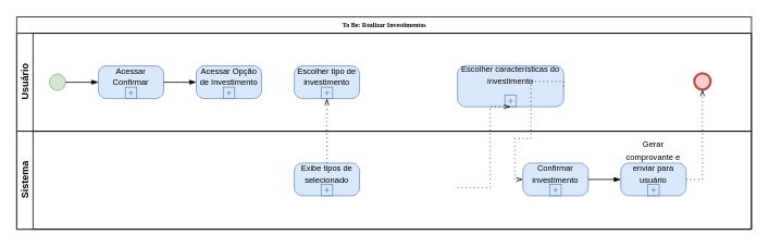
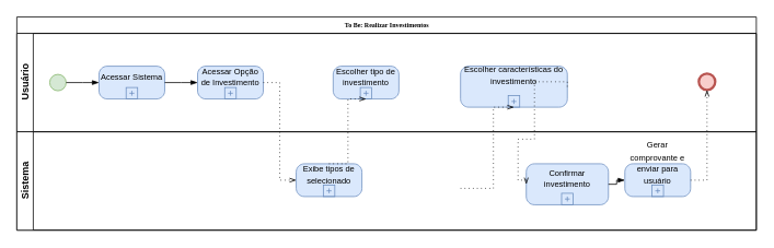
  <mxCell id="0" />
  <mxCell id="1" parent="0" />
  <mxCell id="2" value="To Be: Realizar Investimentos" style="swimlane;html=1;childLayout=stackLayout;horizontal=1;startSize=20;horizontalStack=0;rounded=0;shadow=0;labelBackgroundColor=none;strokeWidth=1;fontFamily=Verdana;fontSize=8;align=center;" parent="1" vertex="1"><mxGeometry x="20" y="20" width="900" height="260" as="geometry" /></mxCell>
  <mxCell id="3" value="Usuário" style="swimlane;html=1;startSize=20;horizontal=0;" parent="2" vertex="1"><mxGeometry y="20" width="900" height="120" as="geometry" /></mxCell>
- <mxCell id="4" value="&lt;font style=&quot;font-size: 10px;&quot;&gt;Acessar Confirmar&lt;/font&gt;&lt;div&gt;&lt;font style=&quot;font-size: 10px;&quot;&gt;&lt;br&gt;&lt;/font&gt;&lt;/div&gt;" style="points=[[0.25,0,0],[0.5,0,0],[0.75,0,0],[1,0.25,0],[1,0.5,0],[1,0.75,0],[0.75,1,0],[0.5,1,0],[0.25,1,0],[0,0.75,0],[0,0.5,0],[0,0.25,0]];shape=mxgraph.bpmn.task;whiteSpace=wrap;rectStyle=rounded;size=10;html=1;container=1;expand=0;collapsible=0;taskMarker=abstract;isLoopSub=1;fillColor=#dae8fc;strokeColor=#6c8ebf;" vertex="1" parent="3"><mxGeometry x="100" y="40" width="80" height="40" as="geometry" /></mxCell>
+ <mxCell id="4" value="&lt;font style=&quot;font-size: 10px;&quot;&gt;Acessar Sistema&lt;/font&gt;&lt;div&gt;&lt;font style=&quot;font-size: 10px;&quot;&gt;&lt;br&gt;&lt;/font&gt;&lt;/div&gt;" style="points=[[0.25,0,0],[0.5,0,0],[0.75,0,0],[1,0.25,0],[1,0.5,0],[1,0.75,0],[0.75,1,0],[0.5,1,0],[0.25,1,0],[0,0.75,0],[0,0.5,0],[0,0.25,0]];shape=mxgraph.bpmn.task;whiteSpace=wrap;rectStyle=rounded;size=10;html=1;container=1;expand=0;collapsible=0;taskMarker=abstract;isLoopSub=1;fillColor=#dae8fc;strokeColor=#6c8ebf;" vertex="1" parent="3"><mxGeometry x="100" y="40" width="80" height="40" as="geometry" /></mxCell>
  <mxCell id="5" value="" style="points=[[0.145,0.145,0],[0.5,0,0],[0.855,0.145,0],[1,0.5,0],[0.855,0.855,0],[0.5,1,0],[0.145,0.855,0],[0,0.5,0]];shape=mxgraph.bpmn.event;html=1;verticalLabelPosition=bottom;labelBackgroundColor=#ffffff;verticalAlign=top;align=center;perimeter=ellipsePerimeter;outlineConnect=0;aspect=fixed;outline=standard;symbol=general;fillColor=#d5e8d4;strokeColor=#82b366;" vertex="1" parent="3"><mxGeometry x="40" y="50" width="20" height="20" as="geometry" /></mxCell>
  <mxCell id="6" value="" style="edgeStyle=elbowEdgeStyle;fontSize=12;html=1;endArrow=blockThin;endFill=1;rounded=0;exitX=1;exitY=0.5;exitDx=0;exitDy=0;exitPerimeter=0;entryX=0;entryY=0.5;entryDx=0;entryDy=0;entryPerimeter=0;" edge="1" parent="3" source="5" target="4"><mxGeometry width="160" relative="1" as="geometry"><mxPoint x="150" y="150" as="sourcePoint" /><mxPoint x="310" y="150" as="targetPoint" /></mxGeometry></mxCell>
  <mxCell id="7" value="&lt;div&gt;&lt;span style=&quot;font-size: 10px;&quot;&gt;Escolher características do investimento&lt;/span&gt;&lt;/div&gt;&lt;div&gt;&lt;span style=&quot;font-size: 10px;&quot;&gt;&lt;br&gt;&lt;/span&gt;&lt;/div&gt;&lt;div&gt;&lt;span style=&quot;font-size: 10px;&quot;&gt;&lt;br&gt;&lt;/span&gt;&lt;/div&gt;" style="points=[[0.25,0,0],[0.5,0,0],[0.75,0,0],[1,0.25,0],[1,0.5,0],[1,0.75,0],[0.75,1,0],[0.5,1,0],[0.25,1,0],[0,0.75,0],[0,0.5,0],[0,0.25,0]];shape=mxgraph.bpmn.task;whiteSpace=wrap;rectStyle=rounded;size=10;html=1;container=1;expand=0;collapsible=0;taskMarker=abstract;isLoopSub=1;fillColor=#dae8fc;strokeColor=#6c8ebf;" vertex="1" parent="3"><mxGeometry x="540" y="40" width="130" height="50" as="geometry" /></mxCell>
  <mxCell id="8" value="&lt;span style=&quot;font-size: 10px;&quot;&gt;Acessar Opção de Investimento&lt;/span&gt;&lt;div&gt;&lt;span style=&quot;font-size: 10px;&quot;&gt;&lt;br&gt;&lt;/span&gt;&lt;/div&gt;" style="points=[[0.25,0,0],[0.5,0,0],[0.75,0,0],[1,0.25,0],[1,0.5,0],[1,0.75,0],[0.75,1,0],[0.5,1,0],[0.25,1,0],[0,0.75,0],[0,0.5,0],[0,0.25,0]];shape=mxgraph.bpmn.task;whiteSpace=wrap;rectStyle=rounded;size=10;html=1;container=1;expand=0;collapsible=0;taskMarker=abstract;isLoopSub=1;fillColor=#dae8fc;strokeColor=#6c8ebf;" vertex="1" parent="3"><mxGeometry x="220" y="40" width="80" height="40" as="geometry" /></mxCell>
  <mxCell id="9" value="" style="edgeStyle=elbowEdgeStyle;fontSize=12;html=1;endArrow=blockThin;endFill=1;rounded=0;exitX=1;exitY=0.5;exitDx=0;exitDy=0;exitPerimeter=0;entryX=0;entryY=0.5;entryDx=0;entryDy=0;entryPerimeter=0;" edge="1" parent="3" source="4" target="8"><mxGeometry width="160" relative="1" as="geometry"><mxPoint x="70" y="70" as="sourcePoint" /><mxPoint x="110" y="70" as="targetPoint" /></mxGeometry></mxCell>
- <mxCell id="10" value="&lt;div&gt;&lt;span style=&quot;font-size: 10px;&quot;&gt;Escolher tipo de investimento&lt;/span&gt;&lt;/div&gt;&lt;div&gt;&lt;span style=&quot;font-size: 10px;&quot;&gt;&lt;br&gt;&lt;/span&gt;&lt;/div&gt;" style="points=[[0.25,0,0],[0.5,0,0],[0.75,0,0],[1,0.25,0],[1,0.5,0],[1,0.75,0],[0.75,1,0],[0.5,1,0],[0.25,1,0],[0,0.75,0],[0,0.5,0],[0,0.25,0]];shape=mxgraph.bpmn.task;whiteSpace=wrap;rectStyle=rounded;size=10;html=1;container=1;expand=0;collapsible=0;taskMarker=abstract;isLoopSub=1;fillColor=#dae8fc;strokeColor=#6c8ebf;" vertex="1" parent="3"><mxGeometry x="340" y="40" width="80" height="40" as="geometry" /></mxCell>
+ <mxCell id="10" value="&lt;div&gt;&lt;span style=&quot;font-size: 10px;&quot;&gt;Escolher tipo de investimento&lt;/span&gt;&lt;/div&gt;&lt;div&gt;&lt;span style=&quot;font-size: 10px;&quot;&gt;&lt;br&gt;&lt;/span&gt;&lt;/div&gt;" style="points=[[0.25,0,0],[0.5,0,0],[0.75,0,0],[1,0.25,0],[1,0.5,0],[1,0.75,0],[0.75,1,0],[0.5,1,0],[0.25,1,0],[0,0.75,0],[0,0.5,0],[0,0.25,0]];shape=mxgraph.bpmn.task;whiteSpace=wrap;rectStyle=rounded;size=10;html=1;container=1;expand=0;collapsible=0;taskMarker=abstract;isLoopSub=1;fillColor=#dae8fc;strokeColor=#6c8ebf;" vertex="1" parent="3"><mxGeometry x="385" y="40" width="80" height="40" as="geometry" /></mxCell>
  <mxCell id="11" value="Sistema" style="swimlane;html=1;startSize=20;horizontal=0;" parent="2" vertex="1"><mxGeometry y="140" width="900" height="120" as="geometry"><mxRectangle y="140" width="1180" height="30" as="alternateBounds" /></mxGeometry></mxCell>
  <mxCell id="12" value="" style="edgeStyle=elbowEdgeStyle;fontSize=12;html=1;endFill=0;startFill=0;endSize=6;startSize=6;dashed=1;dashPattern=1 4;endArrow=openThin;startArrow=none;rounded=0;exitX=1;exitY=0.5;exitDx=0;exitDy=0;exitPerimeter=0;entryX=0.5;entryY=1;entryDx=0;entryDy=0;entryPerimeter=0;" edge="1" parent="11" target="7"><mxGeometry width="160" relative="1" as="geometry"><mxPoint x="540" y="69" as="sourcePoint" /><mxPoint x="500" y="-31" as="targetPoint" /><Array as="points"><mxPoint x="580" y="9" /></Array></mxGeometry></mxCell>
  <mxCell id="13" value="" style="points=[[0.145,0.145,0],[0.5,0,0],[0.855,0.145,0],[1,0.5,0],[0.855,0.855,0],[0.5,1,0],[0.145,0.855,0],[0,0.5,0]];shape=mxgraph.bpmn.event;html=1;verticalLabelPosition=bottom;labelBackgroundColor=#ffffff;verticalAlign=top;align=center;perimeter=ellipsePerimeter;outlineConnect=0;aspect=fixed;outline=end;symbol=terminate2;fillColor=#f8cecc;strokeColor=#b85450;" vertex="1" parent="11"><mxGeometry x="830" y="-71" width="20" height="20" as="geometry" /></mxCell>
  <mxCell id="14" value="&lt;div&gt;&lt;span style=&quot;font-size: 10px;&quot;&gt;Exibe tipos de selecionado&lt;/span&gt;&lt;/div&gt;&lt;div&gt;&lt;span style=&quot;font-size: 10px;&quot;&gt;&lt;br&gt;&lt;/span&gt;&lt;/div&gt;" style="points=[[0.25,0,0],[0.5,0,0],[0.75,0,0],[1,0.25,0],[1,0.5,0],[1,0.75,0],[0.75,1,0],[0.5,1,0],[0.25,1,0],[0,0.75,0],[0,0.5,0],[0,0.25,0]];shape=mxgraph.bpmn.task;whiteSpace=wrap;rectStyle=rounded;size=10;html=1;container=1;expand=0;collapsible=0;taskMarker=abstract;isLoopSub=1;fillColor=#dae8fc;strokeColor=#6c8ebf;" vertex="1" parent="11"><mxGeometry x="340" y="39" width="80" height="40" as="geometry" /></mxCell>
- <mxCell id="15" value="&lt;div&gt;&lt;span style=&quot;font-size: 10px;&quot;&gt;Confirmar investimento&lt;/span&gt;&lt;/div&gt;&lt;div&gt;&lt;span style=&quot;font-size: 10px;&quot;&gt;&lt;br&gt;&lt;/span&gt;&lt;/div&gt;" style="points=[[0.25,0,0],[0.5,0,0],[0.75,0,0],[1,0.25,0],[1,0.5,0],[1,0.75,0],[0.75,1,0],[0.5,1,0],[0.25,1,0],[0,0.75,0],[0,0.5,0],[0,0.25,0]];shape=mxgraph.bpmn.task;whiteSpace=wrap;rectStyle=rounded;size=10;html=1;container=1;expand=0;collapsible=0;taskMarker=abstract;isLoopSub=1;fillColor=#dae8fc;strokeColor=#6c8ebf;" vertex="1" parent="11"><mxGeometry x="620" y="39" width="80" height="40" as="geometry" /></mxCell>
+ <mxCell id="15" value="&lt;div&gt;&lt;span style=&quot;font-size: 10px;&quot;&gt;Confirmar investimento&lt;/span&gt;&lt;/div&gt;&lt;div&gt;&lt;span style=&quot;font-size: 10px;&quot;&gt;&lt;br&gt;&lt;/span&gt;&lt;/div&gt;" style="points=[[0.25,0,0],[0.5,0,0],[0.75,0,0],[1,0.25,0],[1,0.5,0],[1,0.75,0],[0.75,1,0],[0.5,1,0],[0.25,1,0],[0,0.75,0],[0,0.5,0],[0,0.25,0]];shape=mxgraph.bpmn.task;whiteSpace=wrap;rectStyle=rounded;size=10;html=1;container=1;expand=0;collapsible=0;taskMarker=abstract;isLoopSub=1;fillColor=#dae8fc;strokeColor=#6c8ebf;" vertex="1" parent="11"><mxGeometry x="620" y="39" width="100" height="50" as="geometry" /></mxCell>
  <mxCell id="16" value="&lt;div&gt;&lt;span style=&quot;font-size: 10px;&quot;&gt;Gerar comprovante e enviar para usuário&lt;/span&gt;&lt;/div&gt;&lt;div&gt;&lt;span style=&quot;font-size: 10px;&quot;&gt;&lt;br&gt;&lt;/span&gt;&lt;/div&gt;&lt;div&gt;&lt;span style=&quot;font-size: 10px;&quot;&gt;&lt;br&gt;&lt;/span&gt;&lt;/div&gt;&lt;div&gt;&lt;span style=&quot;font-size: 10px;&quot;&gt;&lt;br&gt;&lt;/span&gt;&lt;/div&gt;" style="points=[[0.25,0,0],[0.5,0,0],[0.75,0,0],[1,0.25,0],[1,0.5,0],[1,0.75,0],[0.75,1,0],[0.5,1,0],[0.25,1,0],[0,0.75,0],[0,0.5,0],[0,0.25,0]];shape=mxgraph.bpmn.task;whiteSpace=wrap;rectStyle=rounded;size=10;html=1;container=1;expand=0;collapsible=0;taskMarker=abstract;isLoopSub=1;fillColor=#dae8fc;strokeColor=#6c8ebf;" vertex="1" parent="11"><mxGeometry x="740" y="39" width="80" height="40" as="geometry" /></mxCell>
  <mxCell id="17" value="" style="edgeStyle=elbowEdgeStyle;fontSize=12;html=1;endArrow=blockThin;endFill=1;rounded=0;exitX=1;exitY=0.5;exitDx=0;exitDy=0;exitPerimeter=0;entryX=0;entryY=0.5;entryDx=0;entryDy=0;entryPerimeter=0;" edge="1" parent="11" source="15" target="16"><mxGeometry width="160" relative="1" as="geometry"><mxPoint x="720" y="28.76" as="sourcePoint" /><mxPoint x="760" y="28.76" as="targetPoint" /></mxGeometry></mxCell>
  <mxCell id="18" value="" style="edgeStyle=elbowEdgeStyle;fontSize=12;html=1;endFill=0;startFill=0;endSize=6;startSize=6;dashed=1;dashPattern=1 4;endArrow=openThin;startArrow=none;rounded=0;exitX=1;exitY=0.5;exitDx=0;exitDy=0;exitPerimeter=0;entryX=0.5;entryY=1;entryDx=0;entryDy=0;entryPerimeter=0;" edge="1" parent="11" source="16" target="13"><mxGeometry width="160" relative="1" as="geometry"><mxPoint x="830" y="39" as="sourcePoint" /><mxPoint x="815" y="-51" as="targetPoint" /><Array as="points"><mxPoint x="840" y="-1" /></Array></mxGeometry></mxCell>
  <mxCell id="19" value="" style="edgeStyle=orthogonalEdgeStyle;fontSize=12;html=1;endFill=0;startFill=0;endSize=6;startSize=6;dashed=1;dashPattern=1 4;endArrow=openThin;startArrow=none;rounded=0;exitX=1;exitY=0.5;exitDx=0;exitDy=0;exitPerimeter=0;entryX=0;entryY=0.5;entryDx=0;entryDy=0;entryPerimeter=0;" edge="1" parent="2" source="7" target="15"><mxGeometry width="160" relative="1" as="geometry"><mxPoint x="550" y="219" as="sourcePoint" /><mxPoint x="590" y="109" as="targetPoint" /><Array as="points"><mxPoint x="630" y="79" /><mxPoint x="630" y="149" /><mxPoint x="610" y="149" /><mxPoint x="610" y="199" /></Array></mxGeometry></mxCell>
+ <mxCell id="20" value="" style="edgeStyle=elbowEdgeStyle;fontSize=12;html=1;endFill=0;startFill=0;endSize=6;startSize=6;dashed=1;dashPattern=1 4;endArrow=openThin;startArrow=none;rounded=0;exitX=1;exitY=0.5;exitDx=0;exitDy=0;exitPerimeter=0;entryX=0;entryY=0.5;entryDx=0;entryDy=0;entryPerimeter=0;" edge="1" parent="2" source="8" target="14"><mxGeometry width="160" relative="1" as="geometry"><mxPoint x="270" y="189" as="sourcePoint" /><mxPoint x="270" y="109" as="targetPoint" /></mxGeometry></mxCell>
  <mxCell id="21" value="" style="edgeStyle=elbowEdgeStyle;fontSize=12;html=1;endFill=0;startFill=0;endSize=6;startSize=6;dashed=1;dashPattern=1 4;endArrow=openThin;startArrow=none;rounded=0;exitX=0.5;exitY=0;exitDx=0;exitDy=0;exitPerimeter=0;entryX=0.5;entryY=1;entryDx=0;entryDy=0;entryPerimeter=0;" edge="1" parent="2" source="14" target="10"><mxGeometry width="160" relative="1" as="geometry"><mxPoint x="310" y="89" as="sourcePoint" /><mxPoint x="380" y="119" as="targetPoint" /></mxGeometry></mxCell>
